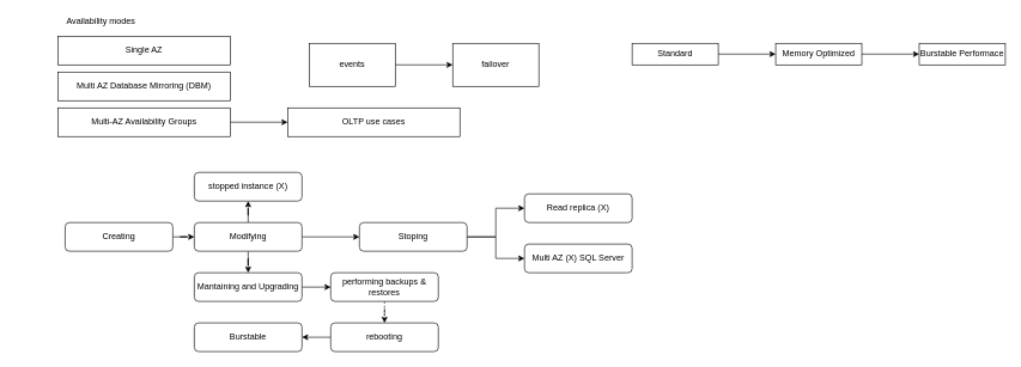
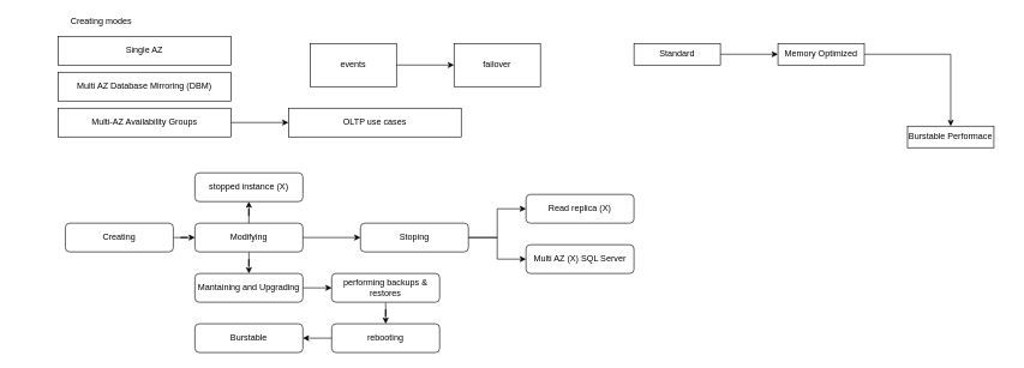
  <mxCell id="0" />
  <mxCell id="1" parent="0" />
- <mxCell id="2" value="Availability modes" style="text;html=1;strokeColor=none;fillColor=none;align=center;verticalAlign=middle;whiteSpace=wrap;rounded=0;" vertex="1" parent="1"><mxGeometry x="20" y="20" width="240" height="20" as="geometry" /></mxCell>
+ <mxCell id="2" value="Creating modes" style="text;html=1;strokeColor=none;fillColor=none;align=center;verticalAlign=middle;whiteSpace=wrap;rounded=0;" vertex="1" parent="1"><mxGeometry x="20" y="20" width="240" height="20" as="geometry" /></mxCell>
  <mxCell id="3" value="Single AZ" style="rounded=0;whiteSpace=wrap;html=1;" vertex="1" parent="1"><mxGeometry x="80" y="50" width="240" height="40" as="geometry" /></mxCell>
  <mxCell id="4" value="Multi AZ Database Mirroring (DBM)" style="rounded=0;whiteSpace=wrap;html=1;" vertex="1" parent="1"><mxGeometry x="80" y="100" width="240" height="40" as="geometry" /></mxCell>
  <mxCell id="5" value="" style="edgeStyle=orthogonalEdgeStyle;rounded=0;orthogonalLoop=1;jettySize=auto;html=1;" edge="1" parent="1" source="6" target="7"><mxGeometry relative="1" as="geometry" /></mxCell>
  <mxCell id="6" value="Multi-AZ Availability Groups" style="rounded=0;whiteSpace=wrap;html=1;" vertex="1" parent="1"><mxGeometry x="80" y="150" width="240" height="40" as="geometry" /></mxCell>
  <mxCell id="7" value="OLTP use cases" style="rounded=0;whiteSpace=wrap;html=1;" vertex="1" parent="1"><mxGeometry x="400" y="150" width="240" height="40" as="geometry" /></mxCell>
  <mxCell id="8" value="" style="edgeStyle=orthogonalEdgeStyle;rounded=0;orthogonalLoop=1;jettySize=auto;html=1;" edge="1" parent="1" source="9" target="10"><mxGeometry relative="1" as="geometry" /></mxCell>
  <mxCell id="9" value="events" style="rounded=0;whiteSpace=wrap;html=1;" vertex="1" parent="1"><mxGeometry x="430" y="60" width="120" height="60" as="geometry" /></mxCell>
  <mxCell id="10" value="failover" style="rounded=0;whiteSpace=wrap;html=1;" vertex="1" parent="1"><mxGeometry x="630" y="60" width="120" height="60" as="geometry" /></mxCell>
  <mxCell id="11" value="" style="edgeStyle=orthogonalEdgeStyle;rounded=0;orthogonalLoop=1;jettySize=auto;html=1;" edge="1" parent="1" source="12" target="14"><mxGeometry relative="1" as="geometry" /></mxCell>
  <mxCell id="12" value="Standard" style="rounded=0;whiteSpace=wrap;html=1;" vertex="1" parent="1"><mxGeometry x="880" y="60" width="120" height="30" as="geometry" /></mxCell>
  <mxCell id="13" value="" style="edgeStyle=orthogonalEdgeStyle;rounded=0;orthogonalLoop=1;jettySize=auto;html=1;" edge="1" parent="1" source="14" target="15"><mxGeometry relative="1" as="geometry" /></mxCell>
  <mxCell id="14" value="Memory Optimized" style="rounded=0;whiteSpace=wrap;html=1;" vertex="1" parent="1"><mxGeometry x="1080" y="60" width="120" height="30" as="geometry" /></mxCell>
- <mxCell id="15" value="Burstable Performace" style="rounded=0;whiteSpace=wrap;html=1;" vertex="1" parent="1"><mxGeometry x="1280" y="60" width="120" height="30" as="geometry" /></mxCell>
+ <mxCell id="15" value="Burstable Performace" style="rounded=0;whiteSpace=wrap;html=1;" vertex="1" parent="1"><mxGeometry x="1260" y="175" width="120" height="30" as="geometry" /></mxCell>
  <mxCell id="16" value="" style="edgeStyle=orthogonalEdgeStyle;rounded=0;orthogonalLoop=1;jettySize=auto;html=1;" edge="1" parent="1" source="17" target="21"><mxGeometry relative="1" as="geometry" /></mxCell>
  <mxCell id="17" value="Creating" style="shape=ext;rounded=1;html=1;whiteSpace=wrap;" vertex="1" parent="1"><mxGeometry x="90" y="310" width="150" height="40" as="geometry" /></mxCell>
  <mxCell id="18" value="" style="edgeStyle=orthogonalEdgeStyle;rounded=0;orthogonalLoop=1;jettySize=auto;html=1;" edge="1" parent="1" source="21" target="28"><mxGeometry relative="1" as="geometry" /></mxCell>
  <mxCell id="19" value="" style="edgeStyle=orthogonalEdgeStyle;rounded=0;orthogonalLoop=1;jettySize=auto;html=1;" edge="1" parent="1" source="21" target="25"><mxGeometry relative="1" as="geometry" /></mxCell>
  <mxCell id="20" value="" style="edgeStyle=orthogonalEdgeStyle;rounded=0;orthogonalLoop=1;jettySize=auto;html=1;" edge="1" parent="1" source="21" target="22"><mxGeometry relative="1" as="geometry" /></mxCell>
  <mxCell id="21" value="Modifying" style="shape=ext;rounded=1;html=1;whiteSpace=wrap;" vertex="1" parent="1"><mxGeometry x="270" y="310" width="150" height="40" as="geometry" /></mxCell>
  <mxCell id="22" value="stopped instance (X)" style="shape=ext;rounded=1;html=1;whiteSpace=wrap;" vertex="1" parent="1"><mxGeometry x="270" y="240" width="150" height="40" as="geometry" /></mxCell>
  <mxCell id="23" value="" style="edgeStyle=orthogonalEdgeStyle;rounded=0;orthogonalLoop=1;jettySize=auto;html=1;" edge="1" parent="1" source="25" target="26"><mxGeometry relative="1" as="geometry" /></mxCell>
  <mxCell id="24" style="edgeStyle=orthogonalEdgeStyle;rounded=0;orthogonalLoop=1;jettySize=auto;html=1;" edge="1" parent="1" source="25" target="34"><mxGeometry relative="1" as="geometry" /></mxCell>
  <mxCell id="25" value="Stoping" style="shape=ext;rounded=1;html=1;whiteSpace=wrap;" vertex="1" parent="1"><mxGeometry x="500" y="310" width="150" height="40" as="geometry" /></mxCell>
  <mxCell id="26" value="Read replica (X)" style="shape=ext;rounded=1;html=1;whiteSpace=wrap;" vertex="1" parent="1"><mxGeometry x="730" y="270" width="150" height="40" as="geometry" /></mxCell>
  <mxCell id="27" value="" style="edgeStyle=orthogonalEdgeStyle;rounded=0;orthogonalLoop=1;jettySize=auto;html=1;" edge="1" parent="1" source="28" target="30"><mxGeometry relative="1" as="geometry" /></mxCell>
  <mxCell id="28" value="Mantaining and Upgrading" style="shape=ext;rounded=1;html=1;whiteSpace=wrap;" vertex="1" parent="1"><mxGeometry x="270" y="380" width="150" height="40" as="geometry" /></mxCell>
- <mxCell id="29" value="" style="edgeStyle=orthogonalEdgeStyle;rounded=0;orthogonalLoop=1;jettySize=auto;html=1;dashed=1;" edge="1" parent="1" source="30" target="32"><mxGeometry relative="1" as="geometry" /></mxCell>
+ <mxCell id="29" value="" style="edgeStyle=orthogonalEdgeStyle;rounded=0;orthogonalLoop=1;jettySize=auto;html=1;" edge="1" parent="1" source="30" target="32"><mxGeometry relative="1" as="geometry" /></mxCell>
  <mxCell id="30" value="performing backups &amp;amp; restores" style="shape=ext;rounded=1;html=1;whiteSpace=wrap;" vertex="1" parent="1"><mxGeometry x="460" y="380" width="150" height="40" as="geometry" /></mxCell>
  <mxCell id="31" value="" style="edgeStyle=orthogonalEdgeStyle;rounded=0;orthogonalLoop=1;jettySize=auto;html=1;" edge="1" parent="1" source="32" target="33"><mxGeometry relative="1" as="geometry" /></mxCell>
  <mxCell id="32" value="rebooting" style="shape=ext;rounded=1;html=1;whiteSpace=wrap;" vertex="1" parent="1"><mxGeometry x="460" y="450" width="150" height="40" as="geometry" /></mxCell>
  <mxCell id="33" value="Burstable" style="shape=ext;rounded=1;html=1;whiteSpace=wrap;" vertex="1" parent="1"><mxGeometry x="270" y="450" width="150" height="40" as="geometry" /></mxCell>
  <mxCell id="34" value="Multi AZ (X) SQL Server" style="shape=ext;rounded=1;html=1;whiteSpace=wrap;" vertex="1" parent="1"><mxGeometry x="730" y="340" width="150" height="40" as="geometry" /></mxCell>
